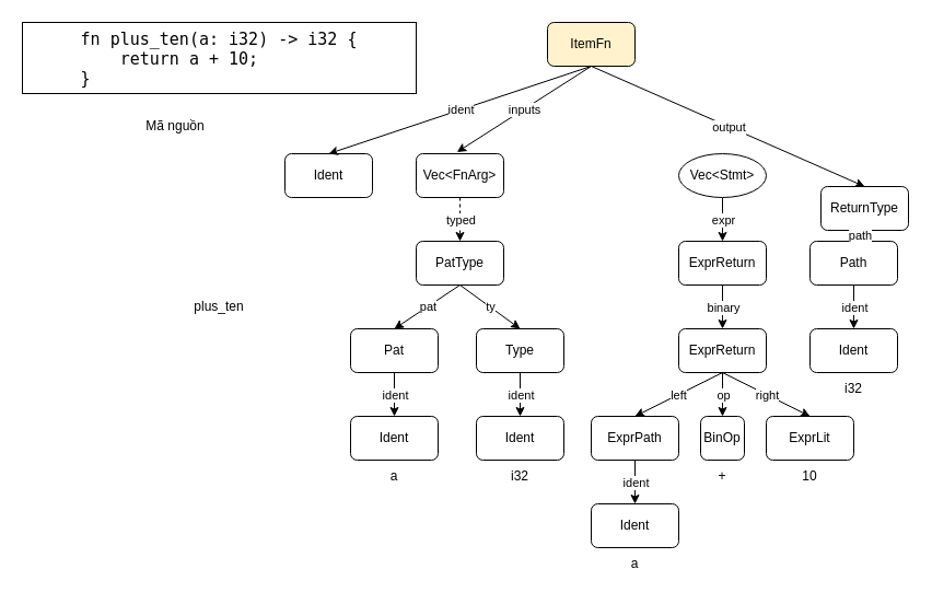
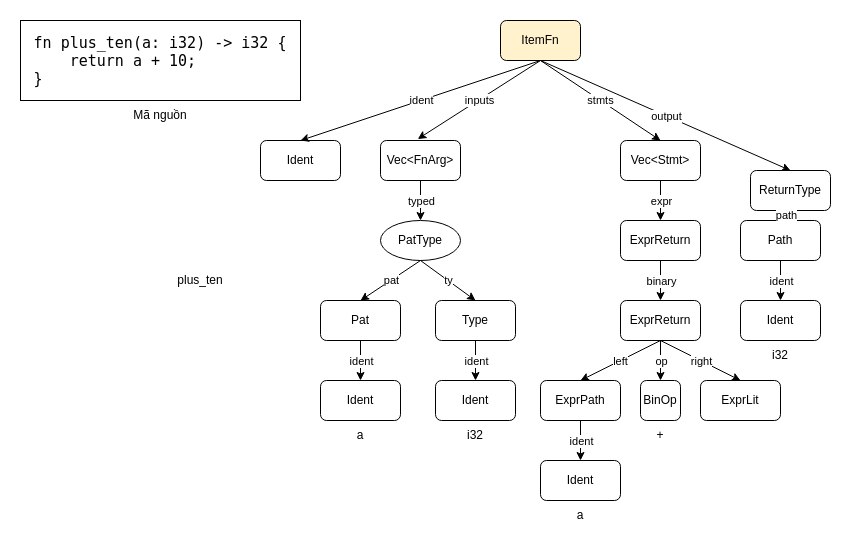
  <mxCell id="0" />
  <mxCell id="1" parent="0" />
  <mxCell id="2" value="&lt;span style=&quot;&quot;&gt;Mã nguồn&lt;/span&gt;" style="text;strokeColor=none;align=center;fillColor=none;html=1;verticalAlign=middle;whiteSpace=wrap;rounded=0;fontStyle=0" parent="1" vertex="1"><mxGeometry x="130" y="100" width="60" height="30" as="geometry" /></mxCell>
  <mxCell id="3" value="ItemFn" style="rounded=1;whiteSpace=wrap;html=1;fillColor=#fff2cc;" parent="1" vertex="1"><mxGeometry x="500" y="20" width="80" height="40" as="geometry" /></mxCell>
  <mxCell id="4" value="Ident" style="rounded=1;whiteSpace=wrap;html=1;" parent="1" vertex="1"><mxGeometry x="260" y="140" width="80" height="40" as="geometry" /></mxCell>
  <mxCell id="5" value="Vec&amp;lt;FnArg&amp;gt;" style="rounded=1;whiteSpace=wrap;html=1;" parent="1" vertex="1"><mxGeometry x="380" y="140" width="80" height="40" as="geometry" /></mxCell>
  <mxCell id="6" value="ReturnType" style="rounded=1;whiteSpace=wrap;html=1;" parent="1" vertex="1"><mxGeometry x="750" y="170" width="80" height="40" as="geometry" /></mxCell>
- <mxCell id="7" value="Vec&amp;lt;Stmt&amp;gt;" style="ellipse;whiteSpace=wrap;html=1;" parent="1" vertex="1"><mxGeometry x="620" y="140" width="80" height="40" as="geometry" /></mxCell>
+ <mxCell id="7" value="Vec&amp;lt;Stmt&amp;gt;" style="rounded=1;whiteSpace=wrap;html=1;" parent="1" vertex="1"><mxGeometry x="620" y="140" width="80" height="40" as="geometry" /></mxCell>
  <mxCell id="8" value="" style="endArrow=classic;html=1;rounded=0;entryX=0.5;entryY=0;entryDx=0;entryDy=0;exitX=0.5;exitY=1;exitDx=0;exitDy=0;" parent="1" source="3" target="4" edge="1"><mxGeometry relative="1" as="geometry"><mxPoint x="350" y="250" as="sourcePoint" /><mxPoint x="450" y="250" as="targetPoint" /></mxGeometry></mxCell>
  <mxCell id="9" value="ident" style="edgeLabel;resizable=0;html=1;;align=center;verticalAlign=middle;" parent="8" connectable="0" vertex="1"><mxGeometry relative="1" as="geometry" /></mxCell>
  <mxCell id="10" value="" style="endArrow=classic;html=1;rounded=0;entryX=0.5;entryY=0;entryDx=0;entryDy=0;exitX=0.5;exitY=1;exitDx=0;exitDy=0;" parent="1" source="3" target="6" edge="1"><mxGeometry relative="1" as="geometry"><mxPoint x="420" y="100" as="sourcePoint" /><mxPoint x="520" y="100" as="targetPoint" /></mxGeometry></mxCell>
  <mxCell id="11" value="output" style="edgeLabel;resizable=0;html=1;;align=center;verticalAlign=middle;" parent="10" connectable="0" vertex="1"><mxGeometry relative="1" as="geometry" /></mxCell>
  <mxCell id="12" value="" style="endArrow=classic;html=1;rounded=0;entryX=0.466;entryY=-0.037;entryDx=0;entryDy=0;entryPerimeter=0;exitX=0.5;exitY=1;exitDx=0;exitDy=0;" parent="1" source="3" target="5" edge="1"><mxGeometry relative="1" as="geometry"><mxPoint x="420" y="100" as="sourcePoint" /><mxPoint x="520" y="100" as="targetPoint" /></mxGeometry></mxCell>
  <mxCell id="13" value="inputs" style="edgeLabel;resizable=0;html=1;;align=center;verticalAlign=middle;" parent="12" connectable="0" vertex="1"><mxGeometry relative="1" as="geometry" /></mxCell>
+ <mxCell id="14" value="" style="endArrow=classic;html=1;rounded=0;entryX=0.5;entryY=0;entryDx=0;entryDy=0;exitX=0.5;exitY=1;exitDx=0;exitDy=0;" parent="1" source="3" target="7" edge="1"><mxGeometry relative="1" as="geometry"><mxPoint x="420" y="100" as="sourcePoint" /><mxPoint x="520" y="100" as="targetPoint" /></mxGeometry></mxCell>
+ <mxCell id="15" value="stmts" style="edgeLabel;resizable=0;html=1;;align=center;verticalAlign=middle;" parent="14" connectable="0" vertex="1"><mxGeometry relative="1" as="geometry" /></mxCell>
  <mxCell id="16" value="Path" style="rounded=1;whiteSpace=wrap;html=1;" parent="1" vertex="1"><mxGeometry x="740" y="220" width="80" height="40" as="geometry" /></mxCell>
  <mxCell id="17" value="Ident" style="rounded=1;whiteSpace=wrap;html=1;" parent="1" vertex="1"><mxGeometry x="740" y="300" width="80" height="40" as="geometry" /></mxCell>
  <mxCell id="18" value="" style="endArrow=classic;html=1;rounded=0;entryX=0.5;entryY=0;entryDx=0;entryDy=0;exitX=0.5;exitY=1;exitDx=0;exitDy=0;" parent="1" source="6" target="16" edge="1"><mxGeometry relative="1" as="geometry"><mxPoint x="590" y="110" as="sourcePoint" /><mxPoint x="790" y="150" as="targetPoint" /></mxGeometry></mxCell>
  <mxCell id="19" value="path" style="edgeLabel;resizable=0;html=1;;align=center;verticalAlign=middle;" parent="18" connectable="0" vertex="1"><mxGeometry relative="1" as="geometry" /></mxCell>
  <mxCell id="20" value="" style="endArrow=classic;html=1;rounded=0;entryX=0.5;entryY=0;entryDx=0;entryDy=0;exitX=0.5;exitY=1;exitDx=0;exitDy=0;" parent="1" source="16" target="17" edge="1"><mxGeometry relative="1" as="geometry"><mxPoint x="790" y="190" as="sourcePoint" /><mxPoint x="790" y="230" as="targetPoint" /></mxGeometry></mxCell>
  <mxCell id="21" value="ident" style="edgeLabel;resizable=0;html=1;;align=center;verticalAlign=middle;" parent="20" connectable="0" vertex="1"><mxGeometry relative="1" as="geometry" /></mxCell>
- <mxCell id="22" value="PatType" style="rounded=1;whiteSpace=wrap;html=1;" parent="1" vertex="1"><mxGeometry x="380" y="220" width="80" height="40" as="geometry" /></mxCell>
- <mxCell id="23" value="" style="endArrow=classic;html=1;rounded=0;entryX=0.5;entryY=0;entryDx=0;entryDy=0;exitX=0.5;exitY=1;exitDx=0;exitDy=0;dashed=1;" parent="1" source="5" target="22" edge="1"><mxGeometry relative="1" as="geometry"><mxPoint x="505" y="70" as="sourcePoint" /><mxPoint x="422" y="149" as="targetPoint" /></mxGeometry></mxCell>
+ <mxCell id="22" value="PatType" style="ellipse;whiteSpace=wrap;html=1;" parent="1" vertex="1"><mxGeometry x="380" y="220" width="80" height="40" as="geometry" /></mxCell>
+ <mxCell id="23" value="" style="endArrow=classic;html=1;rounded=0;entryX=0.5;entryY=0;entryDx=0;entryDy=0;exitX=0.5;exitY=1;exitDx=0;exitDy=0;" parent="1" source="5" target="22" edge="1"><mxGeometry relative="1" as="geometry"><mxPoint x="505" y="70" as="sourcePoint" /><mxPoint x="422" y="149" as="targetPoint" /></mxGeometry></mxCell>
  <mxCell id="24" value="typed" style="edgeLabel;resizable=0;html=1;;align=center;verticalAlign=middle;" parent="23" connectable="0" vertex="1"><mxGeometry relative="1" as="geometry" /></mxCell>
  <mxCell id="25" value="Pat" style="rounded=1;whiteSpace=wrap;html=1;" parent="1" vertex="1"><mxGeometry x="320" y="300" width="80" height="40" as="geometry" /></mxCell>
  <mxCell id="26" value="Type" style="rounded=1;whiteSpace=wrap;html=1;" parent="1" vertex="1"><mxGeometry x="435" y="300" width="80" height="40" as="geometry" /></mxCell>
  <mxCell id="27" value="Ident" style="rounded=1;whiteSpace=wrap;html=1;" parent="1" vertex="1"><mxGeometry x="320" y="380" width="80" height="40" as="geometry" /></mxCell>
  <mxCell id="28" value="" style="endArrow=classic;html=1;rounded=0;entryX=0.5;entryY=0;entryDx=0;entryDy=0;exitX=0.5;exitY=1;exitDx=0;exitDy=0;" parent="1" source="25" target="27" edge="1"><mxGeometry relative="1" as="geometry"><mxPoint x="360" y="370" as="sourcePoint" /><mxPoint x="370" y="340" as="targetPoint" /></mxGeometry></mxCell>
  <mxCell id="29" value="ident" style="edgeLabel;resizable=0;html=1;;align=center;verticalAlign=middle;" parent="28" connectable="0" vertex="1"><mxGeometry relative="1" as="geometry" /></mxCell>
  <mxCell id="30" value="Ident" style="rounded=1;whiteSpace=wrap;html=1;" parent="1" vertex="1"><mxGeometry x="435" y="380" width="80" height="40" as="geometry" /></mxCell>
  <mxCell id="31" value="" style="endArrow=classic;html=1;rounded=0;entryX=0.5;entryY=0;entryDx=0;entryDy=0;exitX=0.5;exitY=1;exitDx=0;exitDy=0;" parent="1" source="26" target="30" edge="1"><mxGeometry relative="1" as="geometry"><mxPoint x="475" y="360" as="sourcePoint" /><mxPoint x="485" y="330" as="targetPoint" /></mxGeometry></mxCell>
  <mxCell id="32" value="ident" style="edgeLabel;resizable=0;html=1;;align=center;verticalAlign=middle;" parent="31" connectable="0" vertex="1"><mxGeometry relative="1" as="geometry" /></mxCell>
  <mxCell id="33" value="" style="endArrow=classic;html=1;rounded=0;entryX=0.5;entryY=0;entryDx=0;entryDy=0;exitX=0.5;exitY=1;exitDx=0;exitDy=0;" parent="1" source="22" target="25" edge="1"><mxGeometry relative="1" as="geometry"><mxPoint x="345" y="350" as="sourcePoint" /><mxPoint x="345" y="390" as="targetPoint" /></mxGeometry></mxCell>
  <mxCell id="34" value="pat" style="edgeLabel;resizable=0;html=1;;align=center;verticalAlign=middle;" parent="33" connectable="0" vertex="1"><mxGeometry relative="1" as="geometry" /></mxCell>
  <mxCell id="35" value="" style="endArrow=classic;html=1;rounded=0;entryX=0.5;entryY=0;entryDx=0;entryDy=0;exitX=0.5;exitY=1;exitDx=0;exitDy=0;" parent="1" source="22" target="26" edge="1"><mxGeometry relative="1" as="geometry"><mxPoint x="415" y="260" as="sourcePoint" /><mxPoint x="345" y="310" as="targetPoint" /></mxGeometry></mxCell>
  <mxCell id="36" value="ty" style="edgeLabel;resizable=0;html=1;;align=center;verticalAlign=middle;" parent="35" connectable="0" vertex="1"><mxGeometry relative="1" as="geometry" /></mxCell>
  <mxCell id="37" value="ExprReturn" style="rounded=1;whiteSpace=wrap;html=1;" parent="1" vertex="1"><mxGeometry x="620" y="220" width="80" height="40" as="geometry" /></mxCell>
  <mxCell id="38" value="" style="endArrow=classic;html=1;rounded=0;entryX=0.5;entryY=0;entryDx=0;entryDy=0;exitX=0.5;exitY=1;exitDx=0;exitDy=0;" parent="1" source="7" target="37" edge="1"><mxGeometry relative="1" as="geometry"><mxPoint x="470" y="190" as="sourcePoint" /><mxPoint x="470" y="230" as="targetPoint" /></mxGeometry></mxCell>
  <mxCell id="39" value="expr" style="edgeLabel;resizable=0;html=1;;align=center;verticalAlign=middle;" parent="38" connectable="0" vertex="1"><mxGeometry relative="1" as="geometry" /></mxCell>
  <mxCell id="40" value="ExprReturn" style="rounded=1;whiteSpace=wrap;html=1;" parent="1" vertex="1"><mxGeometry x="620" y="300" width="80" height="40" as="geometry" /></mxCell>
  <mxCell id="41" value="" style="endArrow=classic;html=1;rounded=0;entryX=0.5;entryY=0;entryDx=0;entryDy=0;exitX=0.5;exitY=1;exitDx=0;exitDy=0;" parent="1" source="37" target="40" edge="1"><mxGeometry relative="1" as="geometry"><mxPoint x="670" y="190" as="sourcePoint" /><mxPoint x="670" y="230" as="targetPoint" /></mxGeometry></mxCell>
  <mxCell id="42" value="binary" style="edgeLabel;resizable=0;html=1;;align=center;verticalAlign=middle;" parent="41" connectable="0" vertex="1"><mxGeometry relative="1" as="geometry" /></mxCell>
  <mxCell id="43" value="ExprPath" style="rounded=1;whiteSpace=wrap;html=1;" parent="1" vertex="1"><mxGeometry x="540" y="380" width="80" height="40" as="geometry" /></mxCell>
  <mxCell id="44" value="BinOp" style="rounded=1;whiteSpace=wrap;html=1;" parent="1" vertex="1"><mxGeometry x="640" y="380" width="40" height="40" as="geometry" /></mxCell>
  <mxCell id="45" value="ExprLit" style="rounded=1;whiteSpace=wrap;html=1;" parent="1" vertex="1"><mxGeometry x="700" y="380" width="80" height="40" as="geometry" /></mxCell>
  <mxCell id="46" value="Ident" style="rounded=1;whiteSpace=wrap;html=1;" parent="1" vertex="1"><mxGeometry x="540" y="460" width="80" height="40" as="geometry" /></mxCell>
  <mxCell id="47" value="" style="endArrow=classic;html=1;rounded=0;entryX=0.5;entryY=0;entryDx=0;entryDy=0;exitX=0.5;exitY=1;exitDx=0;exitDy=0;" parent="1" source="43" target="46" edge="1"><mxGeometry relative="1" as="geometry"><mxPoint x="580" y="420" as="sourcePoint" /><mxPoint x="590" y="390" as="targetPoint" /></mxGeometry></mxCell>
  <mxCell id="48" value="ident" style="edgeLabel;resizable=0;html=1;;align=center;verticalAlign=middle;" parent="47" connectable="0" vertex="1"><mxGeometry relative="1" as="geometry" /></mxCell>
  <mxCell id="49" value="" style="endArrow=classic;html=1;rounded=0;entryX=0.5;entryY=0;entryDx=0;entryDy=0;exitX=0.5;exitY=1;exitDx=0;exitDy=0;" parent="1" source="40" target="43" edge="1"><mxGeometry relative="1" as="geometry"><mxPoint x="660" y="350" as="sourcePoint" /><mxPoint x="670" y="310" as="targetPoint" /></mxGeometry></mxCell>
  <mxCell id="50" value="left" style="edgeLabel;resizable=0;html=1;;align=center;verticalAlign=middle;" parent="49" connectable="0" vertex="1"><mxGeometry relative="1" as="geometry" /></mxCell>
  <mxCell id="51" value="" style="endArrow=classic;html=1;rounded=0;entryX=0.5;entryY=0;entryDx=0;entryDy=0;exitX=0.5;exitY=1;exitDx=0;exitDy=0;" parent="1" source="40" target="44" edge="1"><mxGeometry relative="1" as="geometry"><mxPoint x="670" y="350" as="sourcePoint" /><mxPoint x="590" y="390" as="targetPoint" /></mxGeometry></mxCell>
  <mxCell id="52" value="op" style="edgeLabel;resizable=0;html=1;;align=center;verticalAlign=middle;" parent="51" connectable="0" vertex="1"><mxGeometry relative="1" as="geometry" /></mxCell>
  <mxCell id="53" value="" style="endArrow=classic;html=1;rounded=0;entryX=0.5;entryY=0;entryDx=0;entryDy=0;exitX=0.5;exitY=1;exitDx=0;exitDy=0;" parent="1" source="40" target="45" edge="1"><mxGeometry relative="1" as="geometry"><mxPoint x="670" y="350" as="sourcePoint" /><mxPoint x="590" y="390" as="targetPoint" /></mxGeometry></mxCell>
  <mxCell id="54" value="right" style="edgeLabel;resizable=0;html=1;;align=center;verticalAlign=middle;" parent="53" connectable="0" vertex="1"><mxGeometry relative="1" as="geometry" /></mxCell>
  <mxCell id="55" value="a" style="text;strokeColor=none;align=center;fillColor=none;html=1;verticalAlign=middle;whiteSpace=wrap;rounded=0;" parent="1" vertex="1"><mxGeometry x="330" y="420" width="60" height="30" as="geometry" /></mxCell>
  <mxCell id="56" value="i32" style="text;strokeColor=none;align=center;fillColor=none;html=1;verticalAlign=middle;whiteSpace=wrap;rounded=0;" parent="1" vertex="1"><mxGeometry x="445" y="420" width="60" height="30" as="geometry" /></mxCell>
  <mxCell id="57" value="plus_ten" style="text;strokeColor=none;align=center;fillColor=none;html=1;verticalAlign=middle;whiteSpace=wrap;rounded=0;" parent="1" vertex="1"><mxGeometry x="170" y="265" width="60" height="30" as="geometry" /></mxCell>
  <mxCell id="58" value="a" style="text;strokeColor=none;align=center;fillColor=none;html=1;verticalAlign=middle;whiteSpace=wrap;rounded=0;" parent="1" vertex="1"><mxGeometry x="550" y="500" width="60" height="30" as="geometry" /></mxCell>
- <mxCell id="59" value="10" style="text;strokeColor=none;align=center;fillColor=none;html=1;verticalAlign=middle;whiteSpace=wrap;rounded=0;" parent="1" vertex="1"><mxGeometry x="710" y="420" width="60" height="30" as="geometry" /></mxCell>
  <mxCell id="60" value="+" style="text;strokeColor=none;align=center;fillColor=none;html=1;verticalAlign=middle;whiteSpace=wrap;rounded=0;" parent="1" vertex="1"><mxGeometry x="630" y="420" width="60" height="30" as="geometry" /></mxCell>
  <mxCell id="61" value="i32" style="text;strokeColor=none;align=center;fillColor=none;html=1;verticalAlign=middle;whiteSpace=wrap;rounded=0;" parent="1" vertex="1"><mxGeometry x="750" y="340" width="60" height="30" as="geometry" /></mxCell>
- <mxCell id="62" value="&lt;div style=&quot;text-align: justify; font-family: &amp;quot;JetBrains Mono NL&amp;quot;, &amp;quot;Fira Code&amp;quot;, Hack, Consolas, &amp;quot;Cascadia Code&amp;quot;, &amp;quot;Source Code Pro&amp;quot;, &amp;quot;Droid Sans Mono&amp;quot;, &amp;quot;monospace&amp;quot;, monospace; font-size: 15px; font-weight: 500; white-space: pre;&quot;&gt;&lt;span style=&quot;&quot;&gt;fn&lt;/span&gt;&lt;span style=&quot;&quot;&gt; &lt;/span&gt;&lt;span style=&quot;&quot;&gt;plus_ten&lt;/span&gt;&lt;span style=&quot;&quot;&gt;(a&lt;/span&gt;&lt;span style=&quot;&quot;&gt;:&lt;/span&gt;&lt;span style=&quot;&quot;&gt; &lt;/span&gt;&lt;span style=&quot;&quot;&gt;i32&lt;/span&gt;&lt;span style=&quot;&quot;&gt;) &lt;/span&gt;&lt;span style=&quot;&quot;&gt;-&amp;gt;&lt;/span&gt;&lt;span style=&quot;&quot;&gt; &lt;/span&gt;&lt;span style=&quot;&quot;&gt;i32&lt;/span&gt;&lt;span style=&quot;&quot;&gt; {&lt;/span&gt;&lt;/div&gt;&lt;div style=&quot;text-align: justify; font-family: &amp;quot;JetBrains Mono NL&amp;quot;, &amp;quot;Fira Code&amp;quot;, Hack, Consolas, &amp;quot;Cascadia Code&amp;quot;, &amp;quot;Source Code Pro&amp;quot;, &amp;quot;Droid Sans Mono&amp;quot;, &amp;quot;monospace&amp;quot;, monospace; font-size: 15px; font-weight: 500; white-space: pre;&quot;&gt;&lt;span style=&quot;&quot;&gt;    &lt;/span&gt;&lt;span style=&quot;&quot;&gt;return&lt;/span&gt;&lt;span style=&quot;&quot;&gt; a &lt;/span&gt;&lt;span style=&quot;&quot;&gt;+&lt;/span&gt;&lt;span style=&quot;&quot;&gt; &lt;/span&gt;&lt;span style=&quot;&quot;&gt;10&lt;/span&gt;&lt;span style=&quot;&quot;&gt;;&lt;/span&gt;&lt;/div&gt;&lt;div style=&quot;text-align: justify; font-family: &amp;quot;JetBrains Mono NL&amp;quot;, &amp;quot;Fira Code&amp;quot;, Hack, Consolas, &amp;quot;Cascadia Code&amp;quot;, &amp;quot;Source Code Pro&amp;quot;, &amp;quot;Droid Sans Mono&amp;quot;, &amp;quot;monospace&amp;quot;, monospace; font-size: 15px; font-weight: 500; white-space: pre;&quot;&gt;&lt;span style=&quot;&quot;&gt;}&lt;/span&gt;&lt;/div&gt;" style="rounded=0;whiteSpace=wrap;html=1;fontColor=default;align=center;labelPosition=center;verticalLabelPosition=middle;verticalAlign=middle;" vertex="1" parent="1"><mxGeometry x="20" y="20" width="360" height="65" as="geometry" /></mxCell>
+ <mxCell id="62" value="&lt;div style=&quot;text-align: justify; font-family: &amp;quot;JetBrains Mono NL&amp;quot;, &amp;quot;Fira Code&amp;quot;, Hack, Consolas, &amp;quot;Cascadia Code&amp;quot;, &amp;quot;Source Code Pro&amp;quot;, &amp;quot;Droid Sans Mono&amp;quot;, &amp;quot;monospace&amp;quot;, monospace; font-size: 15px; font-weight: 500; white-space: pre;&quot;&gt;&lt;span style=&quot;&quot;&gt;fn&lt;/span&gt;&lt;span style=&quot;&quot;&gt; &lt;/span&gt;&lt;span style=&quot;&quot;&gt;plus_ten&lt;/span&gt;&lt;span style=&quot;&quot;&gt;(a&lt;/span&gt;&lt;span style=&quot;&quot;&gt;:&lt;/span&gt;&lt;span style=&quot;&quot;&gt; &lt;/span&gt;&lt;span style=&quot;&quot;&gt;i32&lt;/span&gt;&lt;span style=&quot;&quot;&gt;) &lt;/span&gt;&lt;span style=&quot;&quot;&gt;-&amp;gt;&lt;/span&gt;&lt;span style=&quot;&quot;&gt; &lt;/span&gt;&lt;span style=&quot;&quot;&gt;i32&lt;/span&gt;&lt;span style=&quot;&quot;&gt; {&lt;/span&gt;&lt;/div&gt;&lt;div style=&quot;text-align: justify; font-family: &amp;quot;JetBrains Mono NL&amp;quot;, &amp;quot;Fira Code&amp;quot;, Hack, Consolas, &amp;quot;Cascadia Code&amp;quot;, &amp;quot;Source Code Pro&amp;quot;, &amp;quot;Droid Sans Mono&amp;quot;, &amp;quot;monospace&amp;quot;, monospace; font-size: 15px; font-weight: 500; white-space: pre;&quot;&gt;&lt;span style=&quot;&quot;&gt;    &lt;/span&gt;&lt;span style=&quot;&quot;&gt;return&lt;/span&gt;&lt;span style=&quot;&quot;&gt; a &lt;/span&gt;&lt;span style=&quot;&quot;&gt;+&lt;/span&gt;&lt;span style=&quot;&quot;&gt; &lt;/span&gt;&lt;span style=&quot;&quot;&gt;10&lt;/span&gt;&lt;span style=&quot;&quot;&gt;;&lt;/span&gt;&lt;/div&gt;&lt;div style=&quot;text-align: justify; font-family: &amp;quot;JetBrains Mono NL&amp;quot;, &amp;quot;Fira Code&amp;quot;, Hack, Consolas, &amp;quot;Cascadia Code&amp;quot;, &amp;quot;Source Code Pro&amp;quot;, &amp;quot;Droid Sans Mono&amp;quot;, &amp;quot;monospace&amp;quot;, monospace; font-size: 15px; font-weight: 500; white-space: pre;&quot;&gt;&lt;span style=&quot;&quot;&gt;}&lt;/span&gt;&lt;/div&gt;" style="rounded=0;whiteSpace=wrap;html=1;fontColor=default;align=center;labelPosition=center;verticalLabelPosition=middle;verticalAlign=middle;" vertex="1" parent="1"><mxGeometry x="20" y="20" width="280" height="80" as="geometry" /></mxCell>
